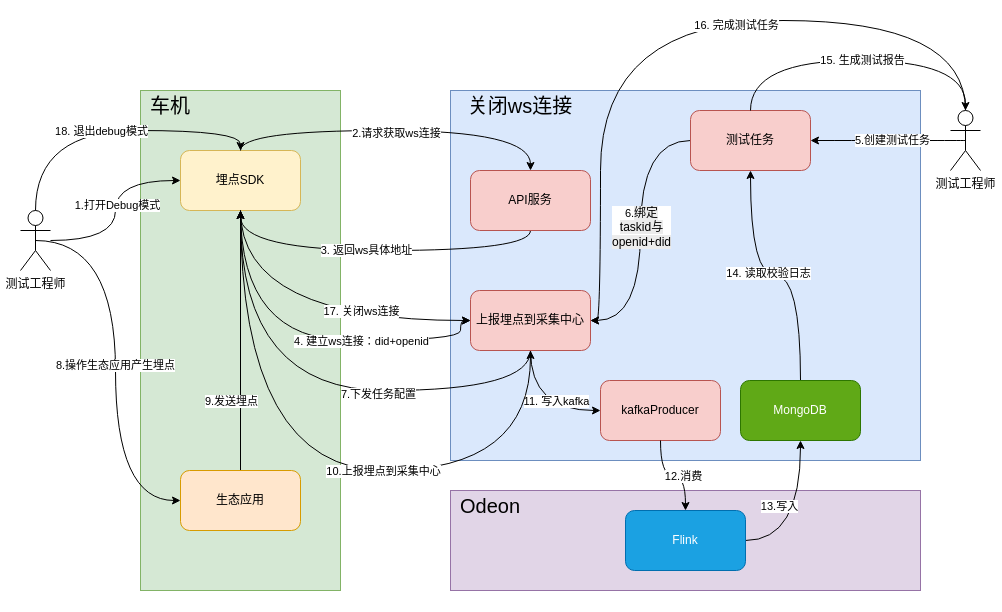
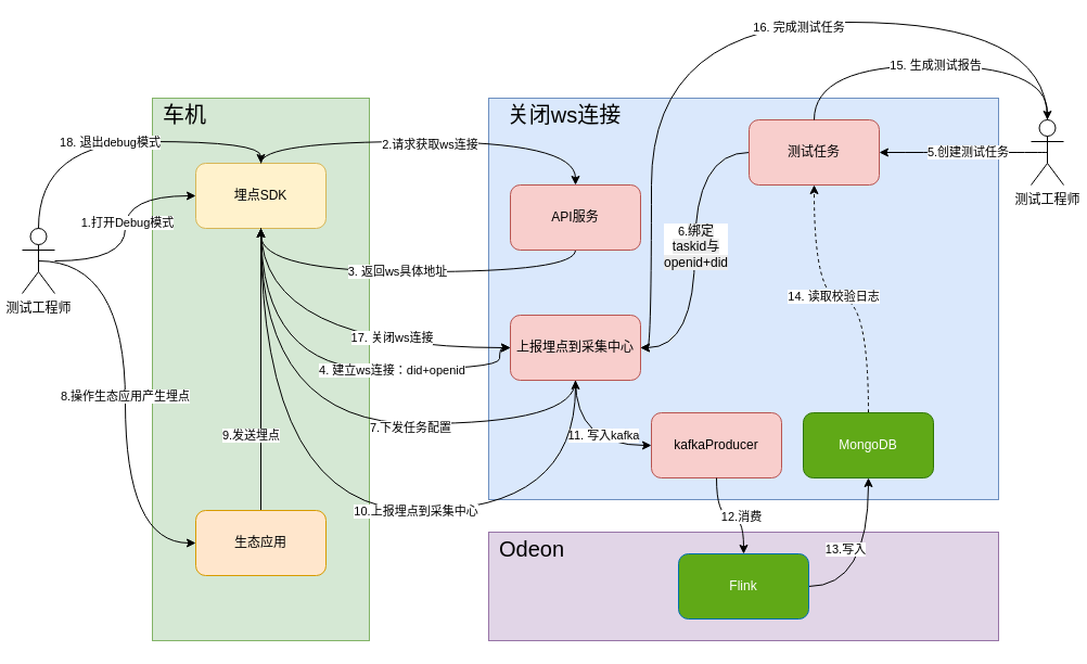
  <mxCell id="0" />
  <mxCell id="1" parent="0" />
  <mxCell id="2" value="测试工程师" style="shape=umlActor;verticalLabelPosition=bottom;verticalAlign=top;html=1;outlineConnect=0;" parent="1" vertex="1"><mxGeometry x="20" y="210" width="30" height="60" as="geometry" /></mxCell>
  <mxCell id="3" value="" style="rounded=0;whiteSpace=wrap;html=1;fillColor=#d5e8d4;strokeColor=#82b366;" parent="1" vertex="1"><mxGeometry x="140" y="90" width="200" height="500" as="geometry" /></mxCell>
  <mxCell id="4" value="埋点SDK" style="rounded=1;whiteSpace=wrap;html=1;fillColor=#fff2cc;strokeColor=#d6b656;" parent="1" vertex="1"><mxGeometry x="180" y="150" width="120" height="60" as="geometry" /></mxCell>
  <mxCell id="5" value="车机" style="text;html=1;align=center;verticalAlign=middle;whiteSpace=wrap;rounded=0;fontSize=20;" parent="1" vertex="1"><mxGeometry x="140" y="90" width="60" height="30" as="geometry" /></mxCell>
  <mxCell id="6" style="edgeStyle=orthogonalEdgeStyle;rounded=0;orthogonalLoop=1;jettySize=auto;html=1;curved=1;entryX=0;entryY=0.5;entryDx=0;entryDy=0;" parent="1" source="2" target="4" edge="1"><mxGeometry relative="1" as="geometry"><mxPoint x="160" y="180" as="targetPoint" /></mxGeometry></mxCell>
  <mxCell id="7" value="1.打开Debug模式" style="edgeLabel;html=1;align=center;verticalAlign=middle;resizable=0;points=[];" parent="6" vertex="1" connectable="0"><mxGeometry x="0.059" y="-1" relative="1" as="geometry"><mxPoint as="offset" /></mxGeometry></mxCell>
  <mxCell id="8" value="" style="rounded=0;whiteSpace=wrap;html=1;fillColor=#dae8fc;strokeColor=#6c8ebf;" parent="1" vertex="1"><mxGeometry x="450" y="90" width="470" height="370" as="geometry" /></mxCell>
  <mxCell id="9" value="关闭ws连接" style="text;html=1;align=center;verticalAlign=middle;whiteSpace=wrap;rounded=0;fontSize=20;" parent="1" vertex="1"><mxGeometry x="450" y="90" width="140" height="30" as="geometry" /></mxCell>
  <mxCell id="10" style="edgeStyle=orthogonalEdgeStyle;rounded=0;orthogonalLoop=1;jettySize=auto;html=1;entryX=0.5;entryY=1;entryDx=0;entryDy=0;curved=1;exitX=0.5;exitY=1;exitDx=0;exitDy=0;" parent="1" source="12" target="4" edge="1"><mxGeometry relative="1" as="geometry" /></mxCell>
  <mxCell id="11" value="3. 返回ws具体地址" style="edgeLabel;html=1;align=center;verticalAlign=middle;resizable=0;points=[];" parent="10" vertex="1" connectable="0"><mxGeometry x="0.057" y="-1" relative="1" as="geometry"><mxPoint as="offset" /></mxGeometry></mxCell>
  <mxCell id="12" value="API服务" style="rounded=1;whiteSpace=wrap;html=1;fillColor=#f8cecc;strokeColor=#b85450;" parent="1" vertex="1"><mxGeometry x="470" y="170" width="120" height="60" as="geometry" /></mxCell>
  <mxCell id="13" style="edgeStyle=orthogonalEdgeStyle;rounded=0;orthogonalLoop=1;jettySize=auto;html=1;exitX=0.5;exitY=0;exitDx=0;exitDy=0;entryX=0.5;entryY=0;entryDx=0;entryDy=0;curved=1;" parent="1" source="4" target="12" edge="1"><mxGeometry relative="1" as="geometry" /></mxCell>
  <mxCell id="14" value="2.请求获取ws连接" style="edgeLabel;html=1;align=center;verticalAlign=middle;resizable=0;points=[];" parent="13" vertex="1" connectable="0"><mxGeometry x="-0.042" y="-2" relative="1" as="geometry"><mxPoint x="7" as="offset" /></mxGeometry></mxCell>
  <mxCell id="15" style="edgeStyle=orthogonalEdgeStyle;rounded=0;orthogonalLoop=1;jettySize=auto;html=1;entryX=0.5;entryY=1;entryDx=0;entryDy=0;curved=1;" parent="1" source="19" target="4" edge="1"><mxGeometry relative="1" as="geometry"><Array as="points"><mxPoint x="530" y="390" /><mxPoint x="240" y="390" /></Array></mxGeometry></mxCell>
  <mxCell id="16" value="7.下发任务配置" style="edgeLabel;html=1;align=center;verticalAlign=middle;resizable=0;points=[];" parent="15" vertex="1" connectable="0"><mxGeometry x="-0.244" y="3" relative="1" as="geometry"><mxPoint as="offset" /></mxGeometry></mxCell>
  <mxCell id="17" style="edgeStyle=orthogonalEdgeStyle;rounded=0;orthogonalLoop=1;jettySize=auto;html=1;entryX=0;entryY=0.5;entryDx=0;entryDy=0;exitX=0.5;exitY=1;exitDx=0;exitDy=0;curved=1;" parent="1" source="19" target="37" edge="1"><mxGeometry relative="1" as="geometry" /></mxCell>
  <mxCell id="18" value="11. 写入kafka" style="edgeLabel;html=1;align=center;verticalAlign=middle;resizable=0;points=[];" parent="17" vertex="1" connectable="0"><mxGeometry x="0.029" y="3" relative="1" as="geometry"><mxPoint x="18" y="-7" as="offset" /></mxGeometry></mxCell>
  <mxCell id="19" value="上报埋点到采集中心" style="rounded=1;whiteSpace=wrap;html=1;fillColor=#f8cecc;strokeColor=#b85450;" parent="1" vertex="1"><mxGeometry x="470" y="290" width="120" height="60" as="geometry" /></mxCell>
  <mxCell id="20" style="edgeStyle=orthogonalEdgeStyle;rounded=0;orthogonalLoop=1;jettySize=auto;html=1;entryX=0;entryY=0.5;entryDx=0;entryDy=0;curved=1;exitX=0.5;exitY=1;exitDx=0;exitDy=0;" parent="1" source="4" target="19" edge="1"><mxGeometry relative="1" as="geometry"><Array as="points"><mxPoint x="240" y="340" /><mxPoint x="460" y="340" /><mxPoint x="460" y="320" /></Array></mxGeometry></mxCell>
  <mxCell id="21" value="4. 建立ws连接：did+openid" style="edgeLabel;html=1;align=center;verticalAlign=middle;resizable=0;points=[];" parent="20" vertex="1" connectable="0"><mxGeometry x="0.391" y="11" relative="1" as="geometry"><mxPoint x="-14" y="11" as="offset" /></mxGeometry></mxCell>
  <mxCell id="22" style="edgeStyle=orthogonalEdgeStyle;rounded=0;orthogonalLoop=1;jettySize=auto;html=1;exitX=0.5;exitY=0.5;exitDx=0;exitDy=0;exitPerimeter=0;entryX=1;entryY=0.5;entryDx=0;entryDy=0;curved=1;" parent="1" source="26" target="29" edge="1"><mxGeometry relative="1" as="geometry" /></mxCell>
  <mxCell id="23" value="5.创建测试任务" style="edgeLabel;html=1;align=center;verticalAlign=middle;resizable=0;points=[];" parent="22" vertex="1" connectable="0"><mxGeometry x="-0.04" y="-1" relative="1" as="geometry"><mxPoint as="offset" /></mxGeometry></mxCell>
  <mxCell id="24" style="edgeStyle=orthogonalEdgeStyle;rounded=0;orthogonalLoop=1;jettySize=auto;html=1;entryX=1;entryY=0.5;entryDx=0;entryDy=0;curved=1;" parent="1" source="26" target="19" edge="1"><mxGeometry relative="1" as="geometry"><Array as="points"><mxPoint x="965" y="20" /><mxPoint x="600" y="20" /><mxPoint x="600" y="320" /></Array></mxGeometry></mxCell>
  <mxCell id="25" value="16. 完成测试任务" style="edgeLabel;html=1;align=center;verticalAlign=middle;resizable=0;points=[];" parent="24" vertex="1" connectable="0"><mxGeometry x="-0.163" y="4" relative="1" as="geometry"><mxPoint as="offset" /></mxGeometry></mxCell>
  <mxCell id="26" value="测试工程师" style="shape=umlActor;verticalLabelPosition=bottom;verticalAlign=top;html=1;outlineConnect=0;" parent="1" vertex="1"><mxGeometry x="950" y="110" width="30" height="60" as="geometry" /></mxCell>
  <mxCell id="27" style="edgeStyle=orthogonalEdgeStyle;rounded=0;orthogonalLoop=1;jettySize=auto;html=1;entryX=1;entryY=0.5;entryDx=0;entryDy=0;curved=1;" parent="1" source="29" target="19" edge="1"><mxGeometry relative="1" as="geometry" /></mxCell>
  <mxCell id="28" value="6.&lt;span style=&quot;font-size: 12px; text-wrap-mode: wrap; background-color: rgb(236, 236, 236);&quot;&gt;绑定taskid与openid+did&lt;/span&gt;" style="edgeLabel;html=1;align=center;verticalAlign=middle;resizable=0;points=[];" parent="27" vertex="1" connectable="0"><mxGeometry x="-0.029" relative="1" as="geometry"><mxPoint as="offset" /></mxGeometry></mxCell>
  <mxCell id="29" value="测试任务" style="rounded=1;whiteSpace=wrap;html=1;fillColor=#f8cecc;strokeColor=#b85450;" parent="1" vertex="1"><mxGeometry x="690" y="110" width="120" height="60" as="geometry" /></mxCell>
  <mxCell id="30" style="edgeStyle=orthogonalEdgeStyle;rounded=0;orthogonalLoop=1;jettySize=auto;html=1;exitX=0.5;exitY=0;exitDx=0;exitDy=0;entryX=0.5;entryY=1;entryDx=0;entryDy=0;" parent="1" source="32" target="4" edge="1"><mxGeometry relative="1" as="geometry" /></mxCell>
  <mxCell id="31" value="9.发送埋点" style="edgeLabel;html=1;align=center;verticalAlign=middle;resizable=0;points=[];" parent="30" vertex="1" connectable="0"><mxGeometry x="-0.141" y="2" relative="1" as="geometry"><mxPoint x="-8" y="42" as="offset" /></mxGeometry></mxCell>
  <mxCell id="32" value="生态应用" style="rounded=1;whiteSpace=wrap;html=1;fillColor=#ffe6cc;strokeColor=#d79b00;" parent="1" vertex="1"><mxGeometry x="180" y="470" width="120" height="60" as="geometry" /></mxCell>
  <mxCell id="33" style="edgeStyle=orthogonalEdgeStyle;rounded=0;orthogonalLoop=1;jettySize=auto;html=1;exitX=0.5;exitY=0.5;exitDx=0;exitDy=0;exitPerimeter=0;entryX=0;entryY=0.5;entryDx=0;entryDy=0;curved=1;" parent="1" source="2" target="32" edge="1"><mxGeometry relative="1" as="geometry" /></mxCell>
  <mxCell id="34" value="8.操作生态应用产生埋点" style="edgeLabel;html=1;align=center;verticalAlign=middle;resizable=0;points=[];" parent="33" vertex="1" connectable="0"><mxGeometry x="0.006" y="-1" relative="1" as="geometry"><mxPoint as="offset" /></mxGeometry></mxCell>
  <mxCell id="35" style="edgeStyle=orthogonalEdgeStyle;rounded=0;orthogonalLoop=1;jettySize=auto;html=1;entryX=0.5;entryY=1;entryDx=0;entryDy=0;curved=1;" parent="1" source="4" target="19" edge="1"><mxGeometry relative="1" as="geometry"><Array as="points"><mxPoint x="240" y="470" /><mxPoint x="530" y="470" /></Array></mxGeometry></mxCell>
  <mxCell id="36" value="10.上报埋点到采集中心" style="edgeLabel;html=1;align=center;verticalAlign=middle;resizable=0;points=[];" parent="35" vertex="1" connectable="0"><mxGeometry x="0.2" relative="1" as="geometry"><mxPoint as="offset" /></mxGeometry></mxCell>
  <mxCell id="37" value="kafkaProducer" style="rounded=1;whiteSpace=wrap;html=1;fillColor=#f8cecc;strokeColor=#b85450;" parent="1" vertex="1"><mxGeometry x="600" y="380" width="120" height="60" as="geometry" /></mxCell>
  <mxCell id="38" value="" style="rounded=0;whiteSpace=wrap;html=1;fillColor=#e1d5e7;strokeColor=#9673a6;" parent="1" vertex="1"><mxGeometry x="450" y="490" width="470" height="100" as="geometry" /></mxCell>
  <mxCell id="39" value="Odeon" style="text;html=1;align=center;verticalAlign=middle;whiteSpace=wrap;rounded=0;fontSize=20;" parent="1" vertex="1"><mxGeometry x="460" y="490" width="60" height="30" as="geometry" /></mxCell>
  <mxCell id="40" style="edgeStyle=orthogonalEdgeStyle;rounded=0;orthogonalLoop=1;jettySize=auto;html=1;exitX=1;exitY=0.5;exitDx=0;exitDy=0;curved=1;" parent="1" source="42" target="47" edge="1"><mxGeometry relative="1" as="geometry" /></mxCell>
  <mxCell id="41" value="13.写入" style="edgeLabel;html=1;align=center;verticalAlign=middle;resizable=0;points=[];" parent="40" vertex="1" connectable="0"><mxGeometry x="0.157" y="22" relative="1" as="geometry"><mxPoint as="offset" /></mxGeometry></mxCell>
- <mxCell id="42" value="Flink" style="rounded=1;whiteSpace=wrap;html=1;fillColor=#1ba1e2;fontColor=#ffffff;strokeColor=#006EAF;" parent="1" vertex="1"><mxGeometry x="625" y="510" width="120" height="60" as="geometry" /></mxCell>
+ <mxCell id="42" value="Flink" style="rounded=1;whiteSpace=wrap;html=1;fillColor=#60a917;fontColor=#ffffff;strokeColor=#006EAF;" parent="1" vertex="1"><mxGeometry x="625" y="510" width="120" height="60" as="geometry" /></mxCell>
  <mxCell id="43" style="edgeStyle=orthogonalEdgeStyle;rounded=0;orthogonalLoop=1;jettySize=auto;html=1;curved=1;" parent="1" source="37" target="42" edge="1"><mxGeometry relative="1" as="geometry" /></mxCell>
  <mxCell id="44" value="12.消费" style="edgeLabel;html=1;align=center;verticalAlign=middle;resizable=0;points=[];" parent="43" vertex="1" connectable="0"><mxGeometry x="0.2" relative="1" as="geometry"><mxPoint as="offset" /></mxGeometry></mxCell>
- <mxCell id="45" style="edgeStyle=orthogonalEdgeStyle;rounded=0;orthogonalLoop=1;jettySize=auto;html=1;exitX=0.5;exitY=0;exitDx=0;exitDy=0;entryX=0.5;entryY=1;entryDx=0;entryDy=0;curved=1;" parent="1" source="47" target="29" edge="1"><mxGeometry relative="1" as="geometry" /></mxCell>
+ <mxCell id="45" style="edgeStyle=orthogonalEdgeStyle;rounded=0;orthogonalLoop=1;jettySize=auto;html=1;exitX=0.5;exitY=0;exitDx=0;exitDy=0;entryX=0.5;entryY=1;entryDx=0;entryDy=0;curved=1;dashed=1;" parent="1" source="47" target="29" edge="1"><mxGeometry relative="1" as="geometry" /></mxCell>
  <mxCell id="46" value="14. 读取校验日志" style="edgeLabel;html=1;align=center;verticalAlign=middle;resizable=0;points=[];" parent="45" vertex="1" connectable="0"><mxGeometry x="0.064" y="-3" relative="1" as="geometry"><mxPoint as="offset" /></mxGeometry></mxCell>
  <mxCell id="47" value="MongoDB" style="rounded=1;whiteSpace=wrap;html=1;fillColor=#60a917;fontColor=#ffffff;strokeColor=#2D7600;" parent="1" vertex="1"><mxGeometry x="740" y="380" width="120" height="60" as="geometry" /></mxCell>
  <mxCell id="48" style="edgeStyle=orthogonalEdgeStyle;rounded=0;orthogonalLoop=1;jettySize=auto;html=1;entryX=0.5;entryY=0;entryDx=0;entryDy=0;entryPerimeter=0;curved=1;" parent="1" source="29" target="26" edge="1"><mxGeometry relative="1" as="geometry"><Array as="points"><mxPoint x="750" y="60" /><mxPoint x="965" y="60" /></Array></mxGeometry></mxCell>
  <mxCell id="49" value="15. 生成测试报告" style="edgeLabel;html=1;align=center;verticalAlign=middle;resizable=0;points=[];" parent="48" vertex="1" connectable="0"><mxGeometry x="0.02" y="1" relative="1" as="geometry"><mxPoint as="offset" /></mxGeometry></mxCell>
  <mxCell id="50" style="edgeStyle=orthogonalEdgeStyle;rounded=0;orthogonalLoop=1;jettySize=auto;html=1;exitX=0.5;exitY=1;exitDx=0;exitDy=0;entryX=0;entryY=0.5;entryDx=0;entryDy=0;curved=1;" edge="1" parent="1" source="4" target="19"><mxGeometry relative="1" as="geometry" /></mxCell>
  <mxCell id="51" value="17. 关闭ws连接" style="edgeLabel;html=1;align=center;verticalAlign=middle;resizable=0;points=[];" vertex="1" connectable="0" parent="50"><mxGeometry x="0.173" y="18" relative="1" as="geometry"><mxPoint x="31" y="8" as="offset" /></mxGeometry></mxCell>
  <mxCell id="52" style="edgeStyle=orthogonalEdgeStyle;rounded=0;orthogonalLoop=1;jettySize=auto;html=1;entryX=0.5;entryY=0;entryDx=0;entryDy=0;curved=1;" edge="1" parent="1" source="2" target="4"><mxGeometry relative="1" as="geometry"><Array as="points"><mxPoint x="35" y="130" /><mxPoint x="240" y="130" /></Array></mxGeometry></mxCell>
  <mxCell id="53" value="18. 退出debug模式" style="edgeLabel;html=1;align=center;verticalAlign=middle;resizable=0;points=[];" vertex="1" connectable="0" parent="52"><mxGeometry x="-0.101" y="-5" relative="1" as="geometry"><mxPoint x="8" y="-5" as="offset" /></mxGeometry></mxCell>
